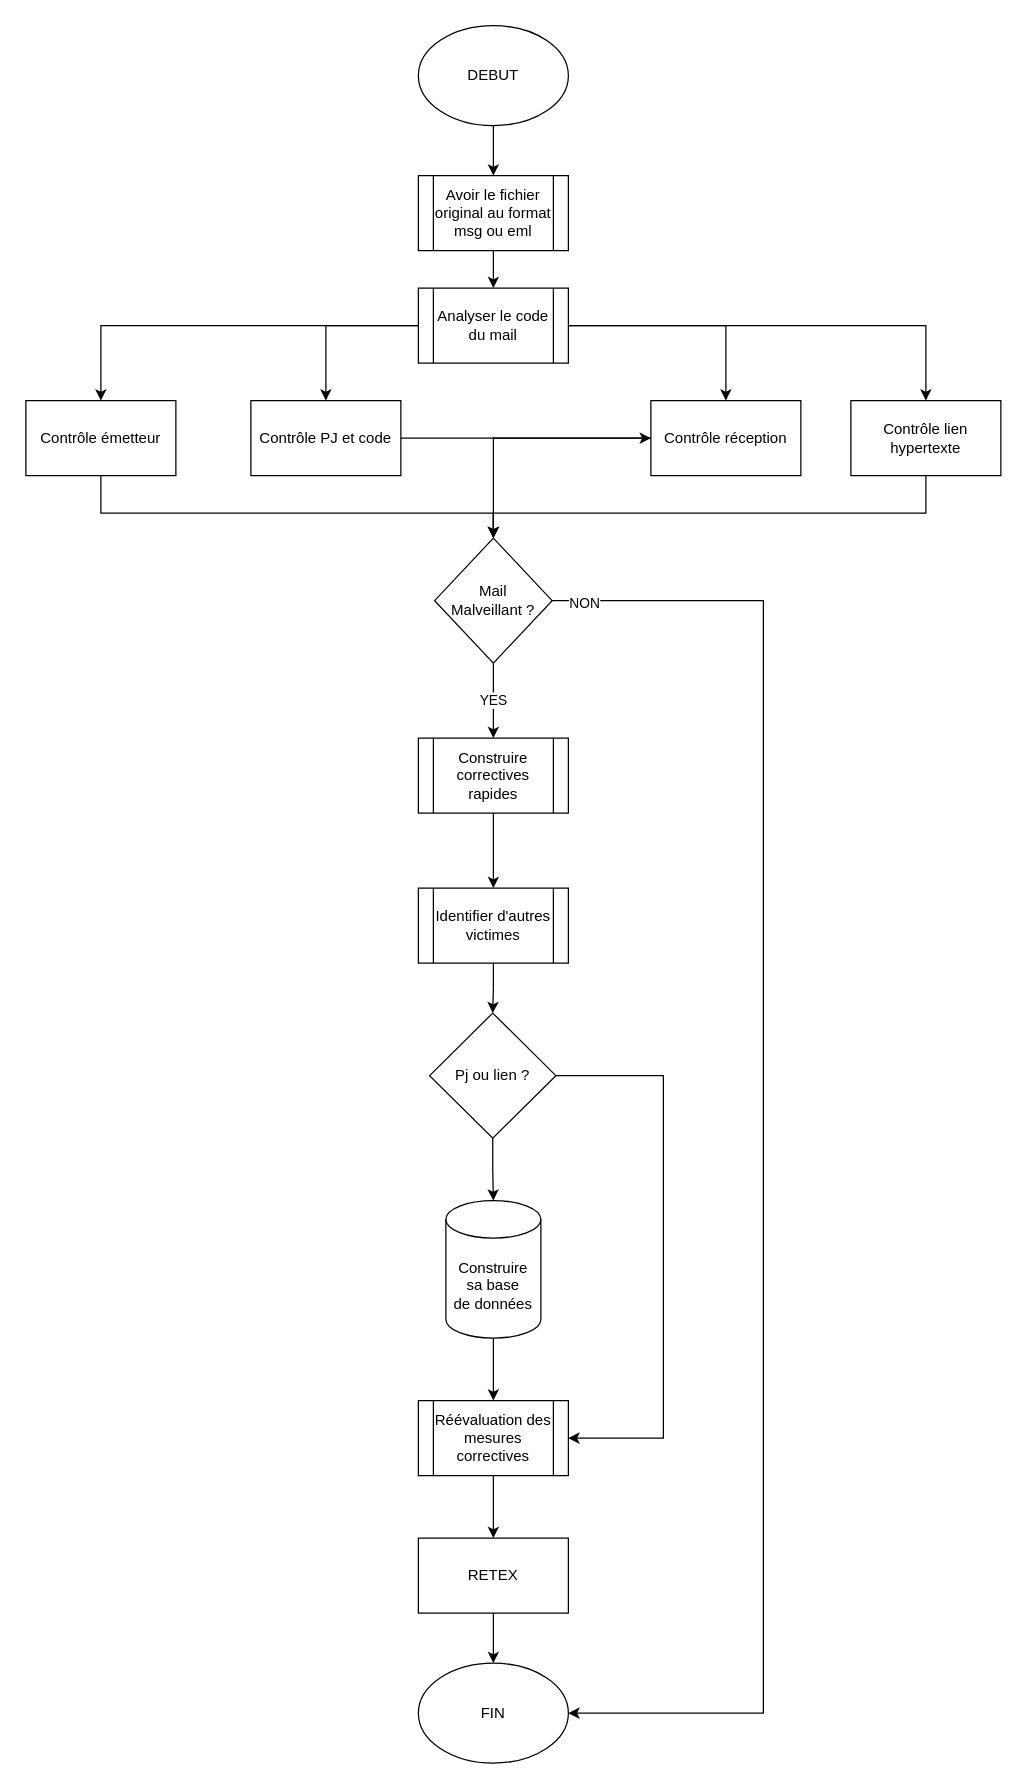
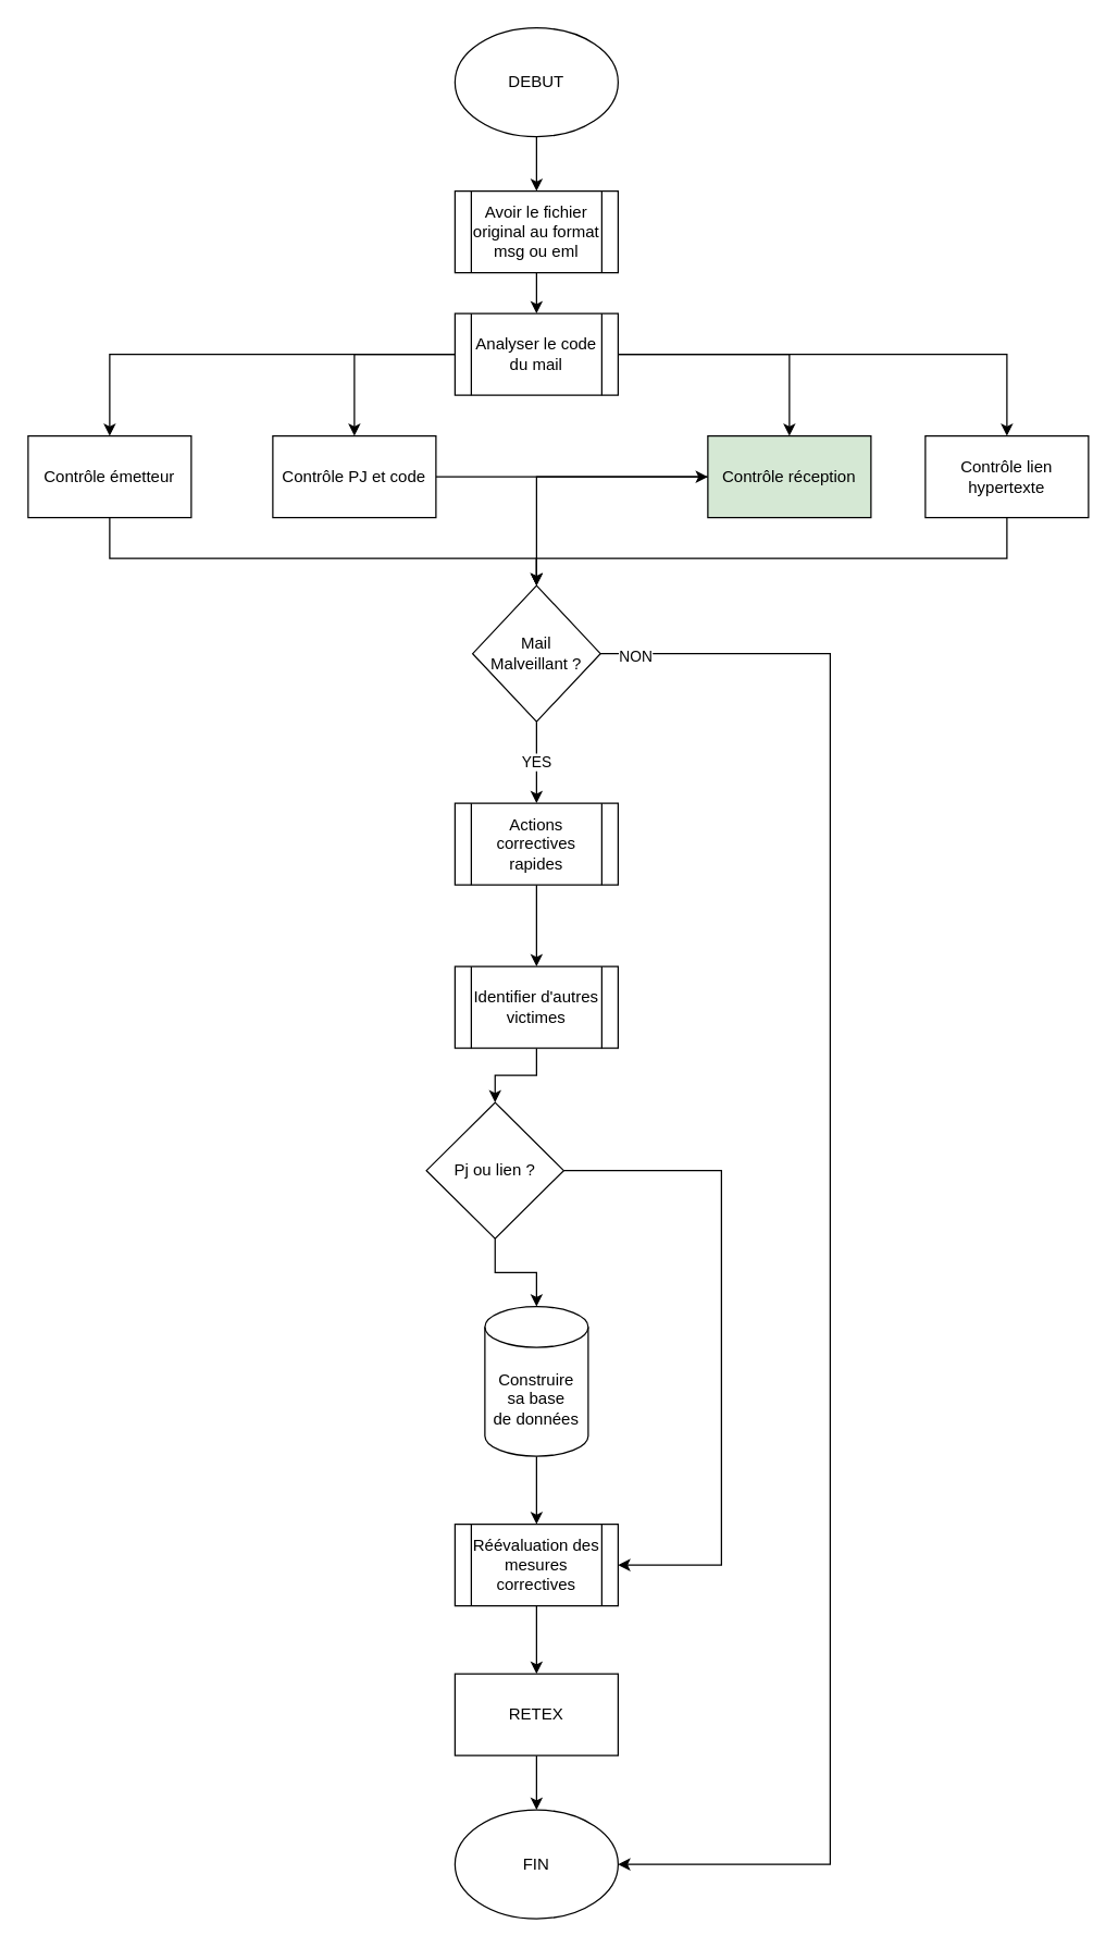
  <mxCell id="0" />
  <mxCell id="1" parent="0" />
  <mxCell id="2" value="" style="edgeStyle=orthogonalEdgeStyle;rounded=0;orthogonalLoop=1;jettySize=auto;html=1;" edge="1" parent="1" source="3" target="5"><mxGeometry relative="1" as="geometry" /></mxCell>
  <mxCell id="3" value="DEBUT" style="ellipse;whiteSpace=wrap;html=1;" vertex="1" parent="1"><mxGeometry x="334" y="20" width="120" height="80" as="geometry" /></mxCell>
  <mxCell id="4" value="" style="edgeStyle=orthogonalEdgeStyle;rounded=0;orthogonalLoop=1;jettySize=auto;html=1;" edge="1" parent="1" source="5" target="10"><mxGeometry relative="1" as="geometry" /></mxCell>
  <mxCell id="5" value="Avoir le fichier original au format msg ou eml" style="shape=process;whiteSpace=wrap;html=1;backgroundOutline=1;" vertex="1" parent="1"><mxGeometry x="334" y="140" width="120" height="60" as="geometry" /></mxCell>
  <mxCell id="6" style="edgeStyle=orthogonalEdgeStyle;rounded=0;orthogonalLoop=1;jettySize=auto;html=1;entryX=0.5;entryY=0;entryDx=0;entryDy=0;" edge="1" parent="1" source="10" target="16"><mxGeometry relative="1" as="geometry" /></mxCell>
  <mxCell id="7" style="edgeStyle=orthogonalEdgeStyle;rounded=0;orthogonalLoop=1;jettySize=auto;html=1;entryX=0.5;entryY=0;entryDx=0;entryDy=0;" edge="1" parent="1" source="10" target="12"><mxGeometry relative="1" as="geometry" /></mxCell>
  <mxCell id="8" value="" style="edgeStyle=orthogonalEdgeStyle;rounded=0;orthogonalLoop=1;jettySize=auto;html=1;" edge="1" parent="1" source="10" target="14"><mxGeometry relative="1" as="geometry" /></mxCell>
  <mxCell id="9" style="edgeStyle=orthogonalEdgeStyle;rounded=0;orthogonalLoop=1;jettySize=auto;html=1;entryX=0.5;entryY=0;entryDx=0;entryDy=0;" edge="1" parent="1" source="10" target="22"><mxGeometry relative="1" as="geometry" /></mxCell>
  <mxCell id="10" value="Analyser le code du mail" style="shape=process;whiteSpace=wrap;html=1;backgroundOutline=1;" vertex="1" parent="1"><mxGeometry x="334" y="230" width="120" height="60" as="geometry" /></mxCell>
  <mxCell id="11" style="edgeStyle=orthogonalEdgeStyle;rounded=0;orthogonalLoop=1;jettySize=auto;html=1;entryX=0.5;entryY=0;entryDx=0;entryDy=0;" edge="1" parent="1" source="12" target="20"><mxGeometry relative="1" as="geometry"><Array as="points"><mxPoint x="740" y="410" /><mxPoint x="394" y="410" /></Array></mxGeometry></mxCell>
  <mxCell id="12" value="Contrôle lien hypertexte" style="rounded=0;whiteSpace=wrap;html=1;" vertex="1" parent="1"><mxGeometry x="680" y="320" width="120" height="60" as="geometry" /></mxCell>
  <mxCell id="13" style="edgeStyle=orthogonalEdgeStyle;rounded=0;orthogonalLoop=1;jettySize=auto;html=1;" edge="1" parent="1" source="14" target="22"><mxGeometry relative="1" as="geometry" /></mxCell>
  <mxCell id="14" value="Contrôle PJ et code" style="rounded=0;whiteSpace=wrap;html=1;" vertex="1" parent="1"><mxGeometry x="200" y="320" width="120" height="60" as="geometry" /></mxCell>
  <mxCell id="15" style="edgeStyle=orthogonalEdgeStyle;rounded=0;orthogonalLoop=1;jettySize=auto;html=1;entryX=0.5;entryY=0;entryDx=0;entryDy=0;" edge="1" parent="1" source="16" target="20"><mxGeometry relative="1" as="geometry"><Array as="points"><mxPoint x="80" y="410" /><mxPoint x="394" y="410" /></Array></mxGeometry></mxCell>
  <mxCell id="16" value="Contrôle émetteur" style="rounded=0;whiteSpace=wrap;html=1;" vertex="1" parent="1"><mxGeometry x="20" y="320" width="120" height="60" as="geometry" /></mxCell>
  <mxCell id="17" value="YES" style="edgeStyle=orthogonalEdgeStyle;rounded=0;orthogonalLoop=1;jettySize=auto;html=1;" edge="1" parent="1" source="20" target="24"><mxGeometry relative="1" as="geometry"><Array as="points"><mxPoint x="394" y="550" /><mxPoint x="394" y="550" /></Array></mxGeometry></mxCell>
  <mxCell id="18" style="edgeStyle=orthogonalEdgeStyle;rounded=0;orthogonalLoop=1;jettySize=auto;html=1;" edge="1" parent="1" source="20" target="36"><mxGeometry relative="1" as="geometry"><Array as="points"><mxPoint x="610" y="480" /><mxPoint x="610" y="1370" /></Array></mxGeometry></mxCell>
  <mxCell id="19" value="NON" style="edgeLabel;html=1;align=center;verticalAlign=middle;resizable=0;points=[];" vertex="1" connectable="0" parent="18"><mxGeometry x="-0.959" y="-1" relative="1" as="geometry"><mxPoint as="offset" /></mxGeometry></mxCell>
  <mxCell id="20" value="Mail&lt;br&gt;Malveillant ?" style="rhombus;whiteSpace=wrap;html=1;" vertex="1" parent="1"><mxGeometry x="347" y="430" width="94" height="100" as="geometry" /></mxCell>
  <mxCell id="21" style="edgeStyle=orthogonalEdgeStyle;rounded=0;orthogonalLoop=1;jettySize=auto;html=1;entryX=0.5;entryY=0;entryDx=0;entryDy=0;" edge="1" parent="1" source="22" target="20"><mxGeometry relative="1" as="geometry" /></mxCell>
- <mxCell id="22" value="Contrôle réception" style="rounded=0;whiteSpace=wrap;html=1;" vertex="1" parent="1"><mxGeometry x="520" y="320" width="120" height="60" as="geometry" /></mxCell>
+ <mxCell id="22" value="Contrôle réception" style="rounded=0;whiteSpace=wrap;html=1;fillColor=#d5e8d4;" vertex="1" parent="1"><mxGeometry x="520" y="320" width="120" height="60" as="geometry" /></mxCell>
  <mxCell id="23" value="" style="edgeStyle=orthogonalEdgeStyle;rounded=0;orthogonalLoop=1;jettySize=auto;html=1;" edge="1" parent="1" source="24" target="26"><mxGeometry relative="1" as="geometry" /></mxCell>
- <mxCell id="24" value="Construire correctives rapides" style="shape=process;whiteSpace=wrap;html=1;backgroundOutline=1;" vertex="1" parent="1"><mxGeometry x="334" y="590" width="120" height="60" as="geometry" /></mxCell>
+ <mxCell id="24" value="Actions correctives rapides" style="shape=process;whiteSpace=wrap;html=1;backgroundOutline=1;" vertex="1" parent="1"><mxGeometry x="334" y="590" width="120" height="60" as="geometry" /></mxCell>
  <mxCell id="25" value="" style="edgeStyle=orthogonalEdgeStyle;rounded=0;orthogonalLoop=1;jettySize=auto;html=1;" edge="1" parent="1" source="26" target="31"><mxGeometry relative="1" as="geometry" /></mxCell>
  <mxCell id="26" value="Identifier d'autres victimes" style="shape=process;whiteSpace=wrap;html=1;backgroundOutline=1;" vertex="1" parent="1"><mxGeometry x="334" y="710" width="120" height="60" as="geometry" /></mxCell>
  <mxCell id="27" value="" style="edgeStyle=orthogonalEdgeStyle;rounded=0;orthogonalLoop=1;jettySize=auto;html=1;" edge="1" parent="1" source="28" target="33"><mxGeometry relative="1" as="geometry" /></mxCell>
  <mxCell id="28" value="Construire&lt;br&gt;sa base&lt;br&gt;de données" style="shape=cylinder3;whiteSpace=wrap;html=1;boundedLbl=1;backgroundOutline=1;size=15;" vertex="1" parent="1"><mxGeometry x="356" y="960" width="76" height="110" as="geometry" /></mxCell>
  <mxCell id="29" value="" style="edgeStyle=orthogonalEdgeStyle;rounded=0;orthogonalLoop=1;jettySize=auto;html=1;" edge="1" parent="1" source="31" target="28"><mxGeometry relative="1" as="geometry" /></mxCell>
  <mxCell id="30" style="edgeStyle=orthogonalEdgeStyle;rounded=0;orthogonalLoop=1;jettySize=auto;html=1;entryX=1;entryY=0.5;entryDx=0;entryDy=0;" edge="1" parent="1" source="31" target="33"><mxGeometry relative="1" as="geometry"><Array as="points"><mxPoint x="530" y="860" /><mxPoint x="530" y="1150" /></Array></mxGeometry></mxCell>
- <mxCell id="31" value="Pj ou lien ?" style="rhombus;whiteSpace=wrap;html=1;" vertex="1" parent="1"><mxGeometry x="343" y="810" width="101" height="100" as="geometry" /></mxCell>
+ <mxCell id="31" value="Pj ou lien ?" style="rhombus;whiteSpace=wrap;html=1;" vertex="1" parent="1"><mxGeometry x="313" y="810" width="101" height="100" as="geometry" /></mxCell>
  <mxCell id="32" value="" style="edgeStyle=orthogonalEdgeStyle;rounded=0;orthogonalLoop=1;jettySize=auto;html=1;" edge="1" parent="1" source="33" target="35"><mxGeometry relative="1" as="geometry" /></mxCell>
  <mxCell id="33" value="Réévaluation des mesures correctives" style="shape=process;whiteSpace=wrap;html=1;backgroundOutline=1;" vertex="1" parent="1"><mxGeometry x="334" y="1120" width="120" height="60" as="geometry" /></mxCell>
  <mxCell id="34" value="" style="edgeStyle=orthogonalEdgeStyle;rounded=0;orthogonalLoop=1;jettySize=auto;html=1;" edge="1" parent="1" source="35" target="36"><mxGeometry relative="1" as="geometry" /></mxCell>
  <mxCell id="35" value="RETEX" style="rounded=0;whiteSpace=wrap;html=1;" vertex="1" parent="1"><mxGeometry x="334" y="1230" width="120" height="60" as="geometry" /></mxCell>
  <mxCell id="36" value="FIN" style="ellipse;whiteSpace=wrap;html=1;" vertex="1" parent="1"><mxGeometry x="334" y="1330" width="120" height="80" as="geometry" /></mxCell>
